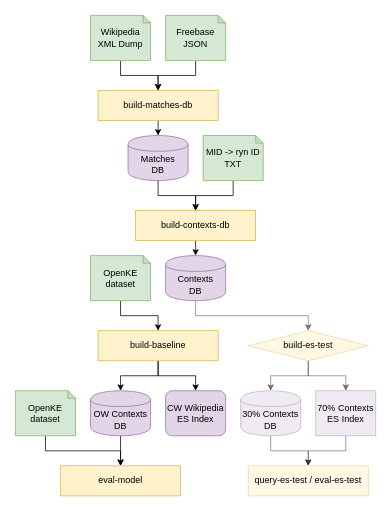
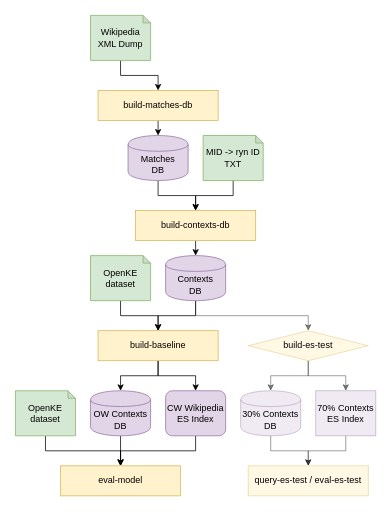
  <mxCell id="0" />
  <mxCell id="1" parent="0" />
  <mxCell id="2" style="edgeStyle=orthogonalEdgeStyle;rounded=0;orthogonalLoop=1;jettySize=auto;html=1;exitX=0.5;exitY=1;exitDx=0;exitDy=0;entryX=0.5;entryY=0;entryDx=0;entryDy=0;" edge="1" parent="1" source="3" target="9"><mxGeometry relative="1" as="geometry" /></mxCell>
  <mxCell id="3" value="build-matches-db" style="rounded=0;whiteSpace=wrap;html=1;fillColor=#fff2cc;strokeColor=#d6b656;" vertex="1" parent="1"><mxGeometry x="130" y="120" width="160" height="40" as="geometry" /></mxCell>
  <mxCell id="4" style="edgeStyle=orthogonalEdgeStyle;rounded=0;orthogonalLoop=1;jettySize=auto;html=1;exitX=0.5;exitY=1;exitDx=0;exitDy=0;exitPerimeter=0;entryX=0.5;entryY=0;entryDx=0;entryDy=0;" edge="1" parent="1" source="5" target="3"><mxGeometry relative="1" as="geometry" /></mxCell>
  <mxCell id="5" value="Wikipedia XML Dump" style="shape=note;whiteSpace=wrap;html=1;backgroundOutline=1;darkOpacity=0.05;size=10;fillColor=#d5e8d4;strokeColor=#82b366;" vertex="1" parent="1"><mxGeometry x="120" y="20" width="80" height="60" as="geometry" /></mxCell>
  <mxCell id="6" style="edgeStyle=orthogonalEdgeStyle;rounded=0;orthogonalLoop=1;jettySize=auto;html=1;exitX=0.5;exitY=1;exitDx=0;exitDy=0;entryX=0.5;entryY=0;entryDx=0;entryDy=0;" edge="1" parent="1" source="7" target="15"><mxGeometry relative="1" as="geometry" /></mxCell>
  <mxCell id="7" value="&lt;span&gt;build-contexts-db&lt;br&gt;&lt;/span&gt;" style="rounded=0;whiteSpace=wrap;html=1;fillColor=#fff2cc;strokeColor=#d6b656;" vertex="1" parent="1"><mxGeometry x="180" y="280" width="160" height="40" as="geometry" /></mxCell>
  <mxCell id="8" style="edgeStyle=orthogonalEdgeStyle;rounded=0;orthogonalLoop=1;jettySize=auto;html=1;exitX=0.5;exitY=1;exitDx=0;exitDy=0;entryX=0.5;entryY=0;entryDx=0;entryDy=0;" edge="1" parent="1" source="9" target="7"><mxGeometry relative="1" as="geometry" /></mxCell>
  <mxCell id="9" value="Matches&lt;br&gt;DB" style="shape=cylinder;whiteSpace=wrap;html=1;boundedLbl=1;backgroundOutline=1;fillColor=#e1d5e7;strokeColor=#9673a6;" vertex="1" parent="1"><mxGeometry x="170" y="180" width="80" height="60" as="geometry" /></mxCell>
  <mxCell id="10" style="edgeStyle=orthogonalEdgeStyle;rounded=0;orthogonalLoop=1;jettySize=auto;html=1;exitX=0.5;exitY=1;exitDx=0;exitDy=0;entryX=0.5;entryY=0;entryDx=0;entryDy=0;" edge="1" parent="1" source="12" target="17"><mxGeometry relative="1" as="geometry" /></mxCell>
  <mxCell id="11" style="edgeStyle=orthogonalEdgeStyle;rounded=0;orthogonalLoop=1;jettySize=auto;html=1;exitX=0.5;exitY=1;exitDx=0;exitDy=0;entryX=0.5;entryY=0;entryDx=0;entryDy=0;" edge="1" parent="1" source="12" target="19"><mxGeometry relative="1" as="geometry" /></mxCell>
  <mxCell id="12" value="&lt;font style=&quot;font-size: 12px&quot;&gt;build-baseline&lt;/font&gt;" style="rounded=0;whiteSpace=wrap;html=1;fillColor=#fff2cc;strokeColor=#d6b656;" vertex="1" parent="1"><mxGeometry x="130" y="440" width="160" height="40" as="geometry" /></mxCell>
+ <mxCell id="13" style="edgeStyle=orthogonalEdgeStyle;rounded=0;orthogonalLoop=1;jettySize=auto;html=1;exitX=0.5;exitY=1;exitDx=0;exitDy=0;entryX=0.5;entryY=0;entryDx=0;entryDy=0;" edge="1" parent="1" source="15" target="12"><mxGeometry relative="1" as="geometry"><mxPoint x="260" y="420" as="sourcePoint" /></mxGeometry></mxCell>
  <mxCell id="14" style="edgeStyle=orthogonalEdgeStyle;rounded=0;orthogonalLoop=1;jettySize=auto;html=1;exitX=0.5;exitY=1;exitDx=0;exitDy=0;entryX=0.5;entryY=0;entryDx=0;entryDy=0;opacity=50;" edge="1" parent="1" source="15" target="23"><mxGeometry relative="1" as="geometry" /></mxCell>
  <mxCell id="15" value="Contexts&lt;br&gt;DB" style="shape=cylinder;whiteSpace=wrap;html=1;boundedLbl=1;backgroundOutline=1;fillColor=#e1d5e7;strokeColor=#9673a6;" vertex="1" parent="1"><mxGeometry x="220" y="340" width="80" height="60" as="geometry" /></mxCell>
  <mxCell id="16" style="edgeStyle=orthogonalEdgeStyle;rounded=0;orthogonalLoop=1;jettySize=auto;html=1;exitX=0.5;exitY=1;exitDx=0;exitDy=0;entryX=0.5;entryY=0;entryDx=0;entryDy=0;" edge="1" parent="1" source="17" target="20"><mxGeometry relative="1" as="geometry" /></mxCell>
  <mxCell id="17" value="OW Contexts DB" style="shape=cylinder;whiteSpace=wrap;html=1;boundedLbl=1;backgroundOutline=1;fillColor=#e1d5e7;strokeColor=#9673a6;" vertex="1" parent="1"><mxGeometry x="120" y="520" width="80" height="60" as="geometry" /></mxCell>
+ <mxCell id="18" style="edgeStyle=orthogonalEdgeStyle;rounded=0;orthogonalLoop=1;jettySize=auto;html=1;exitX=0.5;exitY=1;exitDx=0;exitDy=0;entryX=0.5;entryY=0;entryDx=0;entryDy=0;" edge="1" parent="1" source="19" target="20"><mxGeometry relative="1" as="geometry" /></mxCell>
  <mxCell id="19" value="CW Wikipedia ES Index" style="rounded=1;whiteSpace=wrap;html=1;fillColor=#e1d5e7;strokeColor=#9673a6;" vertex="1" parent="1"><mxGeometry x="220" y="520" width="80" height="60" as="geometry" /></mxCell>
  <mxCell id="20" value="&lt;font style=&quot;font-size: 12px&quot;&gt;eval-model&lt;/font&gt;" style="rounded=0;whiteSpace=wrap;html=1;fillColor=#fff2cc;strokeColor=#d6b656;" vertex="1" parent="1"><mxGeometry x="80" y="620" width="160" height="40" as="geometry" /></mxCell>
  <mxCell id="21" style="edgeStyle=orthogonalEdgeStyle;rounded=0;orthogonalLoop=1;jettySize=auto;html=1;exitX=0.5;exitY=1;exitDx=0;exitDy=0;entryX=0.5;entryY=0;entryDx=0;entryDy=0;opacity=50;" edge="1" parent="1" source="23" target="25"><mxGeometry relative="1" as="geometry" /></mxCell>
  <mxCell id="22" style="edgeStyle=orthogonalEdgeStyle;rounded=0;orthogonalLoop=1;jettySize=auto;html=1;exitX=0.5;exitY=1;exitDx=0;exitDy=0;entryX=0.5;entryY=0;entryDx=0;entryDy=0;opacity=50;" edge="1" parent="1" source="23" target="27"><mxGeometry relative="1" as="geometry" /></mxCell>
  <mxCell id="23" value="&lt;font style=&quot;font-size: 12px&quot;&gt;build-es-test&lt;/font&gt;" style="rhombus;whiteSpace=wrap;html=1;fillColor=#fff2cc;strokeColor=#d6b656;opacity=50;" vertex="1" parent="1"><mxGeometry x="330" y="440" width="160" height="40" as="geometry" /></mxCell>
  <mxCell id="24" style="edgeStyle=orthogonalEdgeStyle;rounded=0;orthogonalLoop=1;jettySize=auto;html=1;exitX=0.5;exitY=1;exitDx=0;exitDy=0;entryX=0.5;entryY=0;entryDx=0;entryDy=0;opacity=50;" edge="1" parent="1" source="25" target="28"><mxGeometry relative="1" as="geometry" /></mxCell>
  <mxCell id="25" value="30% Contexts DB" style="shape=cylinder;whiteSpace=wrap;html=1;boundedLbl=1;backgroundOutline=1;fillColor=#e1d5e7;strokeColor=#9673a6;opacity=50;" vertex="1" parent="1"><mxGeometry x="320" y="520" width="80" height="60" as="geometry" /></mxCell>
  <mxCell id="26" style="edgeStyle=orthogonalEdgeStyle;rounded=0;orthogonalLoop=1;jettySize=auto;html=1;exitX=0.5;exitY=1;exitDx=0;exitDy=0;entryX=0.5;entryY=0;entryDx=0;entryDy=0;opacity=50;" edge="1" parent="1" source="27" target="28"><mxGeometry relative="1" as="geometry" /></mxCell>
  <mxCell id="27" value="70% Contexts&lt;br&gt;ES Index" style="whiteSpace=wrap;html=1;fillColor=#e1d5e7;strokeColor=#9673a6;opacity=50;rounded=0;" vertex="1" parent="1"><mxGeometry x="420" y="520" width="80" height="60" as="geometry" /></mxCell>
  <mxCell id="28" value="&lt;font style=&quot;font-size: 12px&quot;&gt;query-es-test / eval-es-test&lt;/font&gt;" style="rounded=0;whiteSpace=wrap;html=1;fillColor=#fff2cc;strokeColor=#d6b656;opacity=50;" vertex="1" parent="1"><mxGeometry x="330" y="620" width="160" height="40" as="geometry" /></mxCell>
- <mxCell id="29" style="edgeStyle=orthogonalEdgeStyle;rounded=0;orthogonalLoop=1;jettySize=auto;html=1;exitX=0.5;exitY=1;exitDx=0;exitDy=0;exitPerimeter=0;entryX=0.5;entryY=0;entryDx=0;entryDy=0;" edge="1" parent="1" source="30" target="3"><mxGeometry relative="1" as="geometry" /></mxCell>
- <mxCell id="30" value="Freebase JSON" style="shape=note;whiteSpace=wrap;html=1;backgroundOutline=1;darkOpacity=0.05;size=10;fillColor=#d5e8d4;strokeColor=#82b366;" vertex="1" parent="1"><mxGeometry x="220" y="20" width="80" height="60" as="geometry" /></mxCell>
  <mxCell id="31" style="edgeStyle=orthogonalEdgeStyle;rounded=0;orthogonalLoop=1;jettySize=auto;html=1;exitX=0.5;exitY=1;exitDx=0;exitDy=0;exitPerimeter=0;entryX=0.5;entryY=0;entryDx=0;entryDy=0;" edge="1" parent="1" source="32" target="7"><mxGeometry relative="1" as="geometry" /></mxCell>
  <mxCell id="32" value="MID -&amp;gt; ryn ID&lt;br&gt;TXT" style="shape=note;whiteSpace=wrap;html=1;backgroundOutline=1;darkOpacity=0.05;size=10;fillColor=#d5e8d4;strokeColor=#82b366;" vertex="1" parent="1"><mxGeometry x="270" y="180" width="80" height="60" as="geometry" /></mxCell>
  <mxCell id="33" style="edgeStyle=orthogonalEdgeStyle;rounded=0;orthogonalLoop=1;jettySize=auto;html=1;exitX=0.5;exitY=1;exitDx=0;exitDy=0;exitPerimeter=0;entryX=0.5;entryY=0;entryDx=0;entryDy=0;" edge="1" parent="1" source="34" target="12"><mxGeometry relative="1" as="geometry" /></mxCell>
  <mxCell id="34" value="OpenKE&lt;br&gt;dataset" style="shape=note;whiteSpace=wrap;html=1;backgroundOutline=1;darkOpacity=0.05;size=10;fillColor=#d5e8d4;strokeColor=#82b366;" vertex="1" parent="1"><mxGeometry x="120" y="340" width="80" height="60" as="geometry" /></mxCell>
  <mxCell id="35" style="edgeStyle=orthogonalEdgeStyle;rounded=0;orthogonalLoop=1;jettySize=auto;html=1;exitX=0.5;exitY=1;exitDx=0;exitDy=0;exitPerimeter=0;entryX=0.5;entryY=0;entryDx=0;entryDy=0;" edge="1" parent="1" source="36" target="20"><mxGeometry relative="1" as="geometry" /></mxCell>
  <mxCell id="36" value="OpenKE&lt;br&gt;dataset" style="shape=note;whiteSpace=wrap;html=1;backgroundOutline=1;darkOpacity=0.05;size=10;fillColor=#d5e8d4;strokeColor=#82b366;" vertex="1" parent="1"><mxGeometry x="20" y="520" width="80" height="60" as="geometry" /></mxCell>
